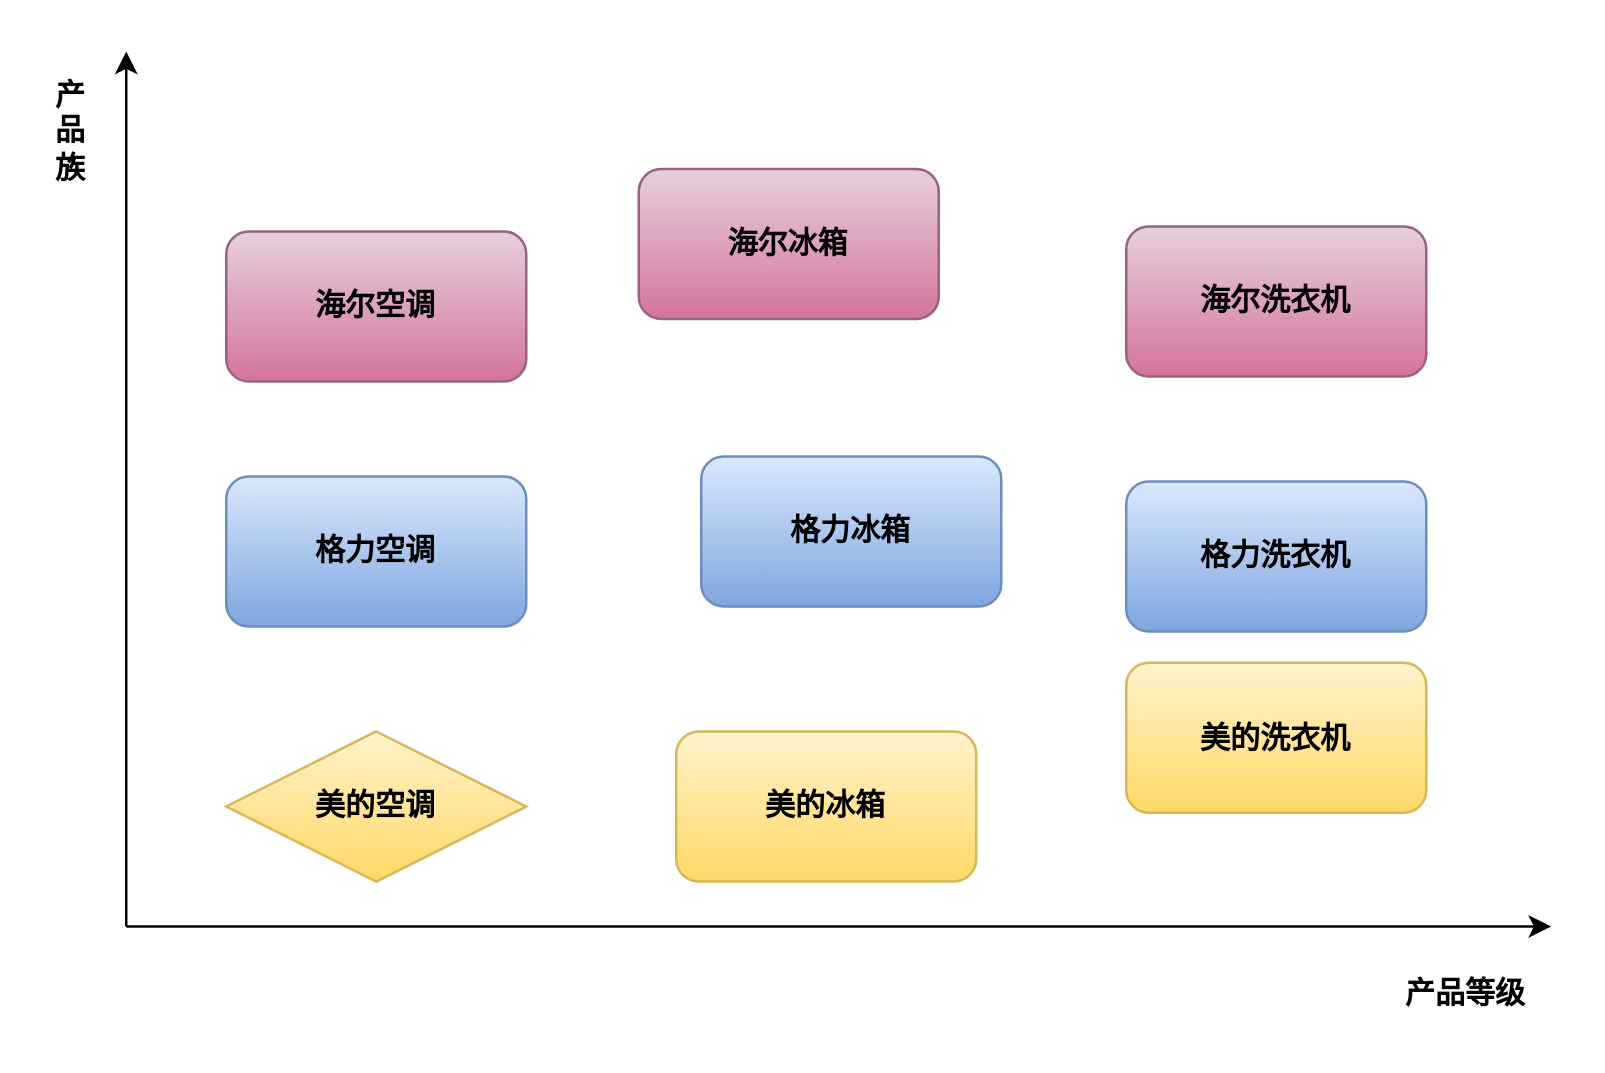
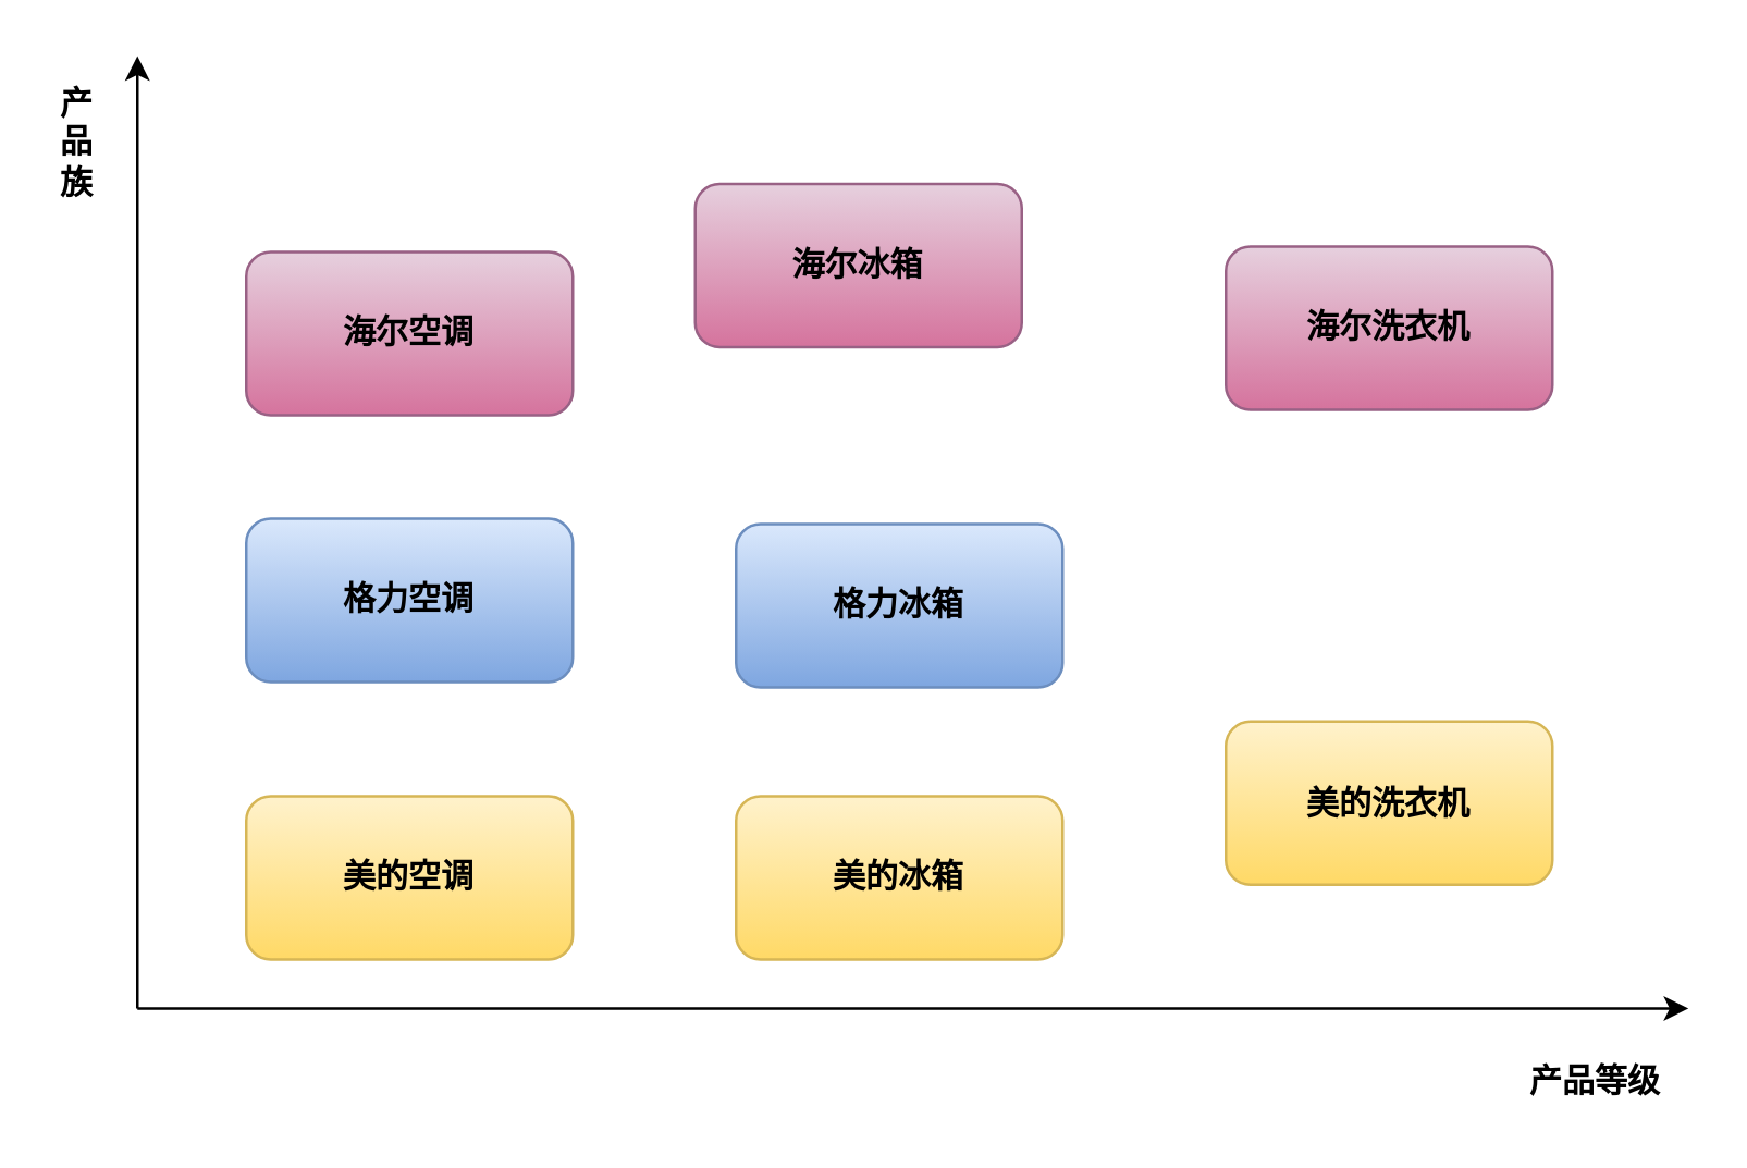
  <mxCell id="0" />
  <mxCell id="1" parent="0" />
  <mxCell id="2" value="" style="endArrow=classic;html=1;fontStyle=1" edge="1" parent="1"><mxGeometry width="50" height="50" relative="1" as="geometry"><mxPoint x="50" y="370" as="sourcePoint" /><mxPoint x="620" y="370" as="targetPoint" /></mxGeometry></mxCell>
  <mxCell id="3" value="" style="endArrow=classic;html=1;fontStyle=1" edge="1" parent="1"><mxGeometry width="50" height="50" relative="1" as="geometry"><mxPoint x="50" y="370" as="sourcePoint" /><mxPoint x="50" y="20" as="targetPoint" /></mxGeometry></mxCell>
- <mxCell id="4" value="美的空调" style="rhombus;whiteSpace=wrap;html=1;fontStyle=1;gradientColor=#ffd966;fillColor=#fff2cc;strokeColor=#d6b656;" vertex="1" parent="1"><mxGeometry x="90" y="292" width="120" height="60" as="geometry" /></mxCell>
+ <mxCell id="4" value="美的空调" style="rounded=1;whiteSpace=wrap;html=1;fontStyle=1;gradientColor=#ffd966;fillColor=#fff2cc;strokeColor=#d6b656;" vertex="1" parent="1"><mxGeometry x="90" y="292" width="120" height="60" as="geometry" /></mxCell>
  <mxCell id="5" value="海尔空调" style="rounded=1;whiteSpace=wrap;html=1;fontStyle=1;gradientColor=#d5739d;fillColor=#e6d0de;strokeColor=#996185;" vertex="1" parent="1"><mxGeometry x="90" y="92" width="120" height="60" as="geometry" /></mxCell>
  <mxCell id="6" value="格力空调" style="rounded=1;whiteSpace=wrap;html=1;fontStyle=1;gradientColor=#7ea6e0;fillColor=#dae8fc;strokeColor=#6c8ebf;" vertex="1" parent="1"><mxGeometry x="90" y="190" width="120" height="60" as="geometry" /></mxCell>
  <mxCell id="7" value="美的洗衣机" style="rounded=1;whiteSpace=wrap;html=1;fontStyle=1;gradientColor=#ffd966;fillColor=#fff2cc;strokeColor=#d6b656;" vertex="1" parent="1"><mxGeometry x="450" y="264.5" width="120" height="60" as="geometry" /></mxCell>
  <mxCell id="8" value="海尔洗衣机" style="rounded=1;whiteSpace=wrap;html=1;fontStyle=1;gradientColor=#d5739d;fillColor=#e6d0de;strokeColor=#996185;" vertex="1" parent="1"><mxGeometry x="450" y="90" width="120" height="60" as="geometry" /></mxCell>
- <mxCell id="9" value="格力洗衣机" style="rounded=1;whiteSpace=wrap;html=1;fontStyle=1;gradientColor=#7ea6e0;fillColor=#dae8fc;strokeColor=#6c8ebf;" vertex="1" parent="1"><mxGeometry x="450" y="192" width="120" height="60" as="geometry" /></mxCell>
  <mxCell id="10" value="美的冰箱" style="rounded=1;whiteSpace=wrap;html=1;fontStyle=1;gradientColor=#ffd966;fillColor=#fff2cc;strokeColor=#d6b656;" vertex="1" parent="1"><mxGeometry x="270" y="292" width="120" height="60" as="geometry" /></mxCell>
  <mxCell id="11" value="海尔冰箱" style="rounded=1;whiteSpace=wrap;html=1;fontStyle=1;gradientColor=#d5739d;fillColor=#e6d0de;strokeColor=#996185;" vertex="1" parent="1"><mxGeometry x="255" y="67" width="120" height="60" as="geometry" /></mxCell>
- <mxCell id="12" value="格力冰箱" style="rounded=1;whiteSpace=wrap;html=1;fontStyle=1;gradientColor=#7ea6e0;fillColor=#dae8fc;strokeColor=#6c8ebf;" vertex="1" parent="1"><mxGeometry x="280" y="182" width="120" height="60" as="geometry" /></mxCell>
+ <mxCell id="12" value="格力冰箱" style="rounded=1;whiteSpace=wrap;html=1;fontStyle=1;gradientColor=#7ea6e0;fillColor=#dae8fc;strokeColor=#6c8ebf;" vertex="1" parent="1"><mxGeometry x="270" y="192" width="120" height="60" as="geometry" /></mxCell>
  <mxCell id="13" value="产品等级" style="text;html=1;resizable=0;points=[];autosize=1;align=left;verticalAlign=top;spacingTop=-4;fontStyle=1" vertex="1" parent="1"><mxGeometry x="560" y="387" width="60" height="20" as="geometry" /></mxCell>
  <mxCell id="14" value="产&lt;br&gt;品&lt;br&gt;族" style="text;html=1;resizable=0;points=[];autosize=1;align=left;verticalAlign=top;spacingTop=-4;fontStyle=1" vertex="1" parent="1"><mxGeometry x="20" y="28" width="30" height="40" as="geometry" /></mxCell>
